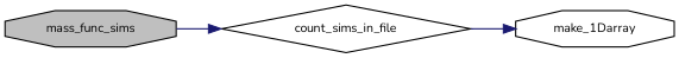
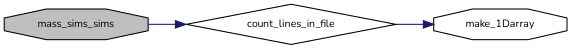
  digraph {
    fontname=Nunito
    rankdir=LR
    node [color=black fillcolor=white fontname=Nunito fontsize=10 shape=octagon style=filled]
    edge [color=midnightblue fontname=Nunito fontsize=10 labelfontname=Helvetica labelfontsize=10 style=solid]
-   n1 [fillcolor=grey75 fontcolor=black height=0.2 label=mass_func_sims width=0.4]
-   n2 [height=0.2 label=count_sims_in_file shape=diamond width=0.4]
+   n1 [fillcolor=grey75 fontcolor=black height=0.2 label=mass_sims_sims width=0.4]
+   n2 [height=0.2 label=count_lines_in_file shape=diamond width=0.4]
    n3 [height=0.2 label=make_1Darray width=0.4]
    n1 -> n2
    n2 -> n3
  }
